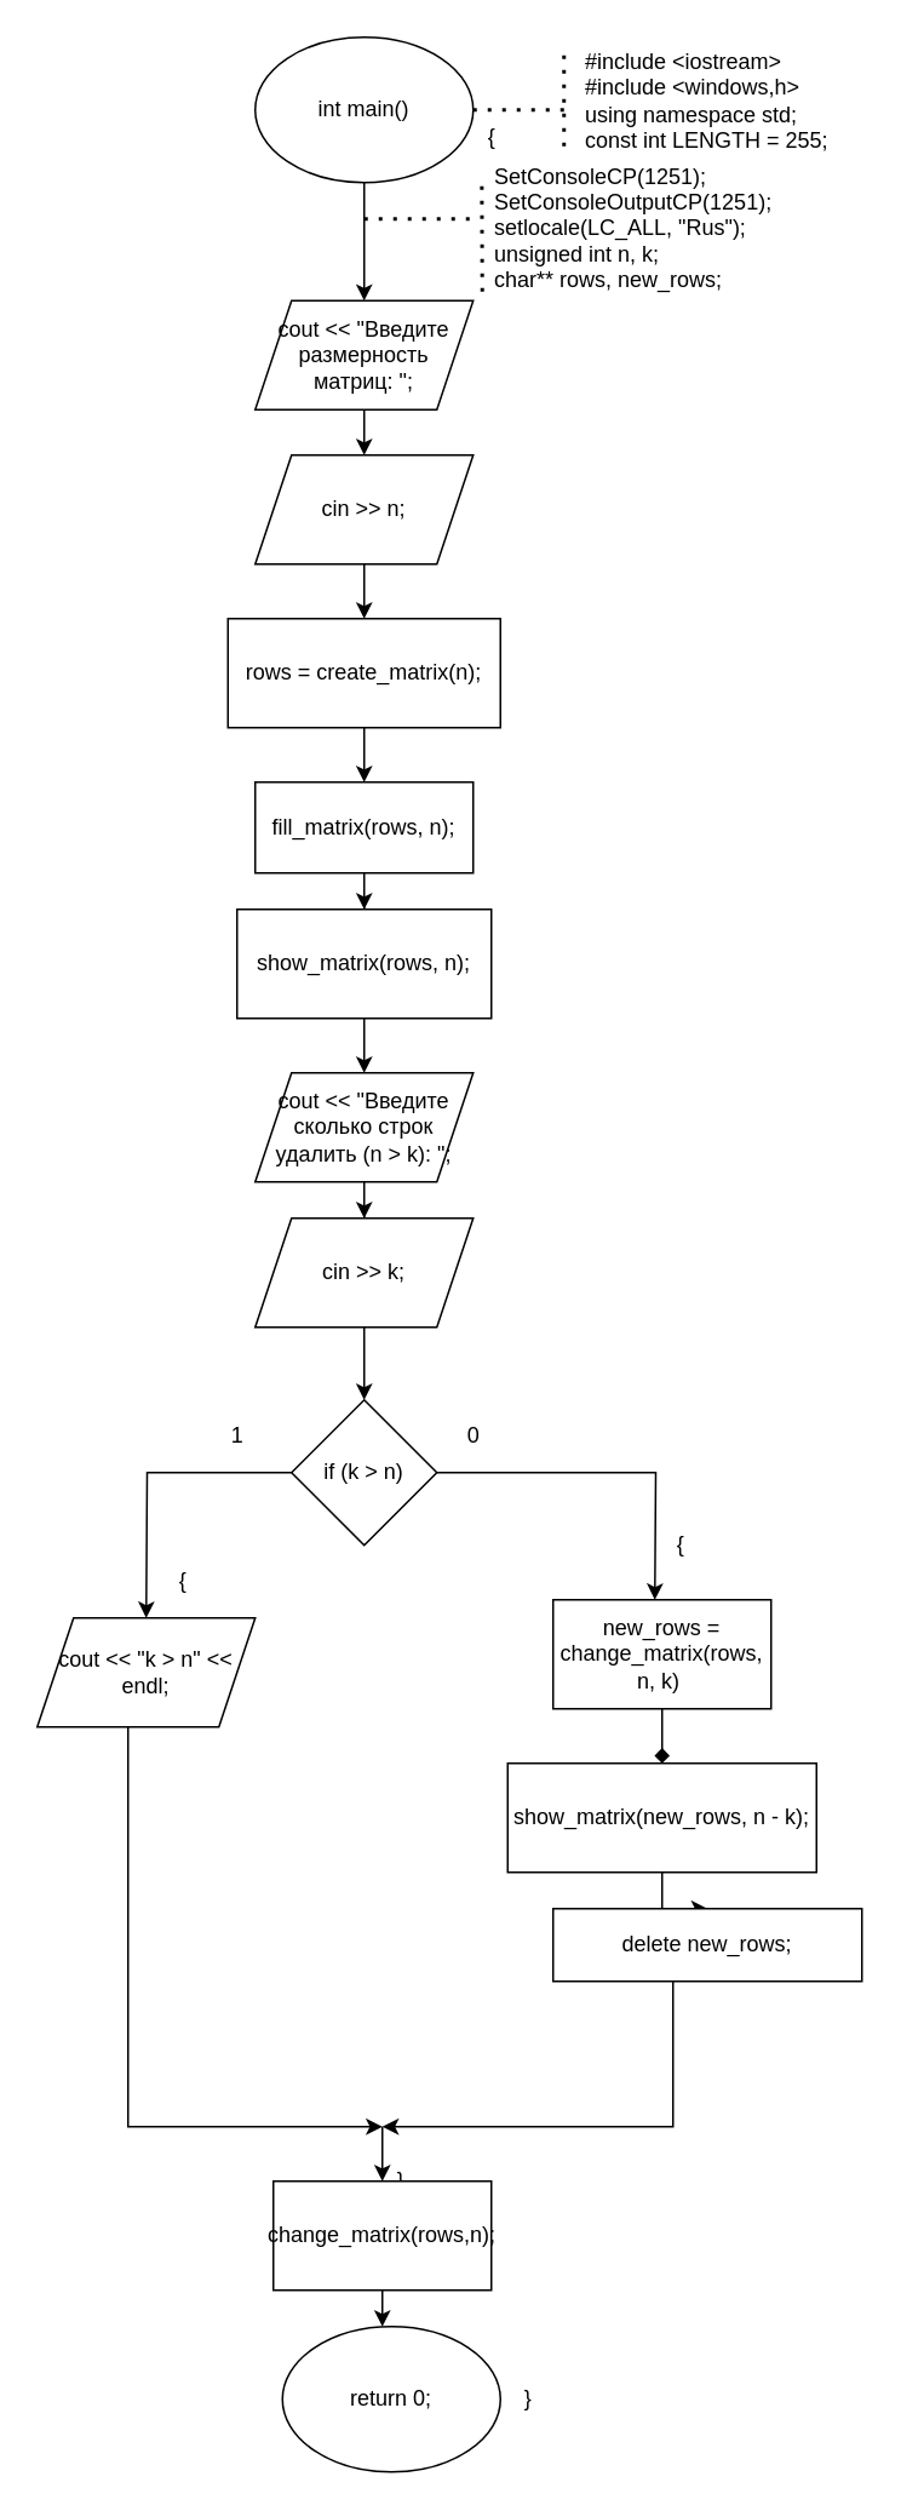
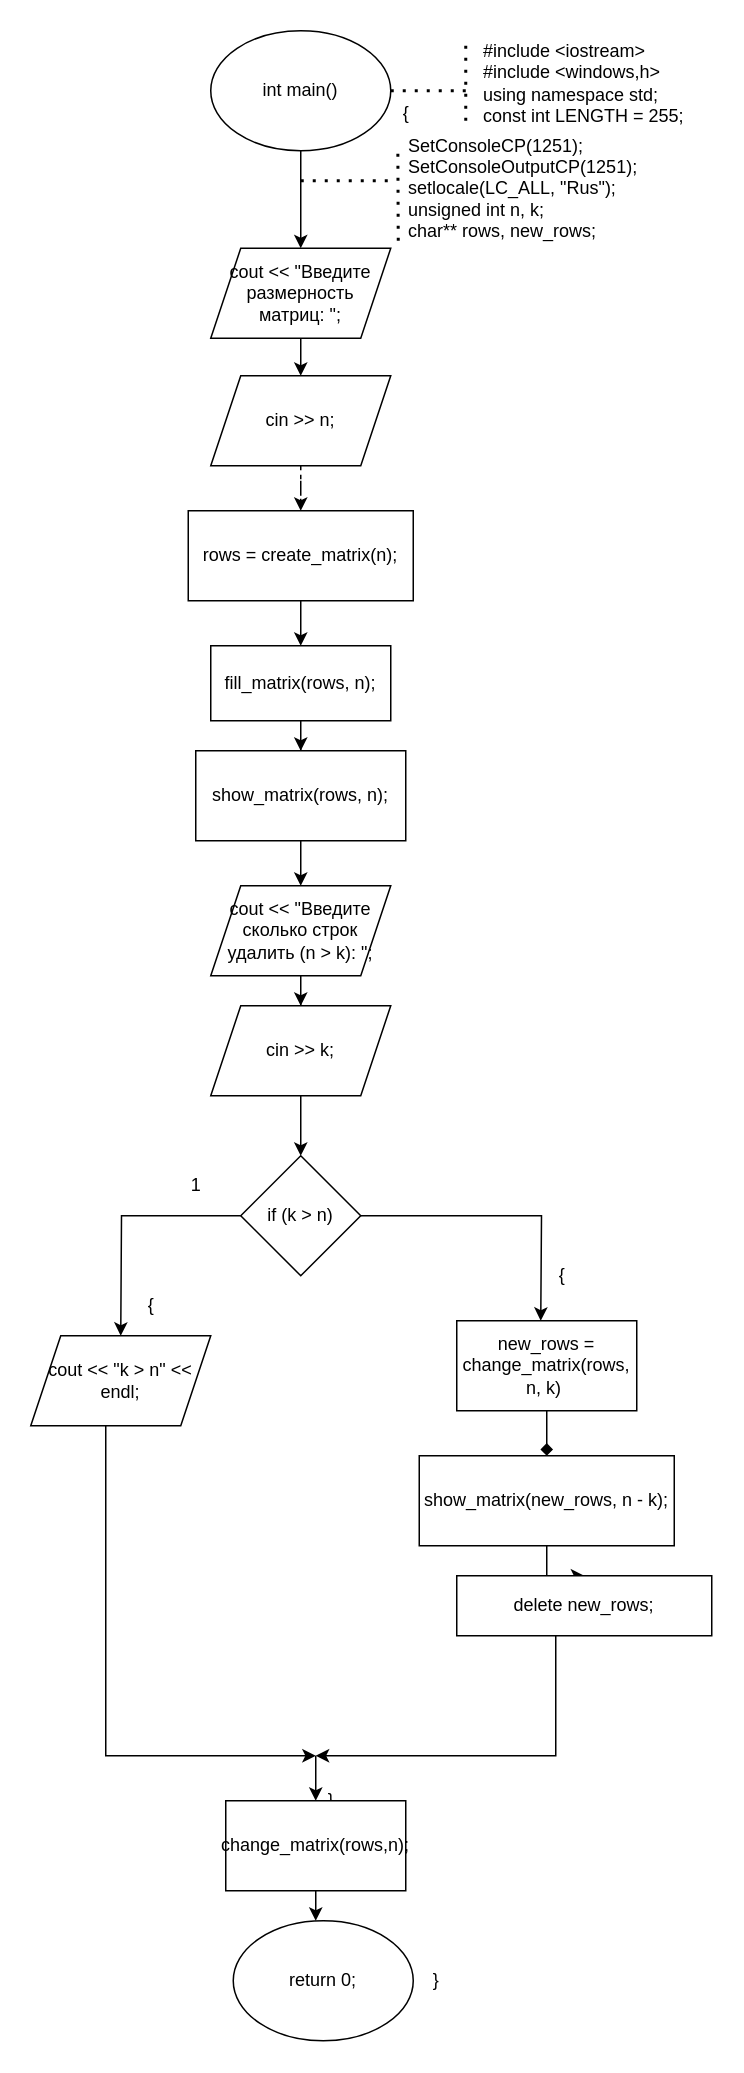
  <mxCell id="0" />
  <mxCell id="1" parent="0" />
  <mxCell id="2" style="edgeStyle=orthogonalEdgeStyle;rounded=0;orthogonalLoop=1;jettySize=auto;html=1;" parent="1" source="3" target="11" edge="1"><mxGeometry relative="1" as="geometry"><mxPoint x="200" y="160" as="targetPoint" /></mxGeometry></mxCell>
  <mxCell id="3" value="int main()" style="ellipse;whiteSpace=wrap;html=1;" parent="1" vertex="1"><mxGeometry x="140" y="20" width="120" height="80" as="geometry" /></mxCell>
  <mxCell id="4" value="{" style="text;html=1;align=center;verticalAlign=middle;resizable=0;points=[];autosize=1;" parent="1" vertex="1"><mxGeometry x="260" y="65" width="20" height="20" as="geometry" /></mxCell>
  <mxCell id="5" value="" style="endArrow=none;dashed=1;html=1;dashPattern=1 3;strokeWidth=2;exitX=1;exitY=0.5;exitDx=0;exitDy=0;" parent="1" source="3" edge="1"><mxGeometry width="50" height="50" relative="1" as="geometry"><mxPoint x="170" y="280" as="sourcePoint" /><mxPoint x="310" y="60" as="targetPoint" /></mxGeometry></mxCell>
  <mxCell id="6" value="#include &amp;lt;iostream&amp;gt;&lt;br&gt;#include &amp;lt;windows,h&amp;gt;&lt;br&gt;using namespace std;&lt;br&gt;const int LENGTH = 255;" style="text;html=1;align=left;verticalAlign=middle;resizable=0;points=[];autosize=1;" parent="1" vertex="1"><mxGeometry x="320" y="25" width="150" height="60" as="geometry" /></mxCell>
  <mxCell id="7" value="" style="endArrow=none;dashed=1;html=1;dashPattern=1 3;strokeWidth=2;" parent="1" edge="1"><mxGeometry width="50" height="50" relative="1" as="geometry"><mxPoint x="200" y="120" as="sourcePoint" /><mxPoint x="260" y="120" as="targetPoint" /></mxGeometry></mxCell>
  <mxCell id="8" value="" style="endArrow=none;dashed=1;html=1;dashPattern=1 3;strokeWidth=2;" parent="1" edge="1"><mxGeometry width="50" height="50" relative="1" as="geometry"><mxPoint x="310" y="30" as="sourcePoint" /><mxPoint x="310" y="80" as="targetPoint" /></mxGeometry></mxCell>
  <mxCell id="9" value="SetConsoleCP(1251);&lt;br&gt;SetConsoleOutputCP(1251);&lt;br&gt;setlocale(LC_ALL, &quot;Rus&quot;);&lt;br&gt;unsigned int n, k;&lt;br&gt;char** rows, new_rows;&lt;br&gt;" style="text;html=1;align=left;verticalAlign=middle;resizable=0;points=[];autosize=1;" parent="1" vertex="1"><mxGeometry x="270" y="85" width="170" height="80" as="geometry" /></mxCell>
  <mxCell id="10" style="edgeStyle=orthogonalEdgeStyle;rounded=0;orthogonalLoop=1;jettySize=auto;html=1;" parent="1" source="11" target="13" edge="1"><mxGeometry relative="1" as="geometry"><mxPoint x="200" y="250" as="targetPoint" /></mxGeometry></mxCell>
  <mxCell id="11" value="cout &amp;lt;&amp;lt; &quot;Введите размерность матриц: &quot;;" style="shape=parallelogram;perimeter=parallelogramPerimeter;whiteSpace=wrap;html=1;fixedSize=1;" parent="1" vertex="1"><mxGeometry x="140" y="165" width="120" height="60" as="geometry" /></mxCell>
- <mxCell id="12" style="edgeStyle=orthogonalEdgeStyle;rounded=0;orthogonalLoop=1;jettySize=auto;html=1;" parent="1" source="13" target="15" edge="1"><mxGeometry relative="1" as="geometry"><mxPoint x="200" y="340" as="targetPoint" /></mxGeometry></mxCell>
+ <mxCell id="12" style="edgeStyle=orthogonalEdgeStyle;rounded=0;orthogonalLoop=1;jettySize=auto;html=1;dashed=1;" parent="1" source="13" target="15" edge="1"><mxGeometry relative="1" as="geometry"><mxPoint x="200" y="340" as="targetPoint" /></mxGeometry></mxCell>
  <mxCell id="13" value="cin &amp;gt;&amp;gt; n;" style="shape=parallelogram;perimeter=parallelogramPerimeter;whiteSpace=wrap;html=1;fixedSize=1;" parent="1" vertex="1"><mxGeometry x="140" y="250" width="120" height="60" as="geometry" /></mxCell>
  <mxCell id="14" style="edgeStyle=orthogonalEdgeStyle;rounded=0;orthogonalLoop=1;jettySize=auto;html=1;" parent="1" source="15" target="17" edge="1"><mxGeometry relative="1" as="geometry"><mxPoint x="200" y="430" as="targetPoint" /></mxGeometry></mxCell>
  <mxCell id="15" value="rows = create_matrix(n);" style="rounded=0;whiteSpace=wrap;html=1;" parent="1" vertex="1"><mxGeometry x="125" y="340" width="150" height="60" as="geometry" /></mxCell>
  <mxCell id="16" style="edgeStyle=orthogonalEdgeStyle;rounded=0;orthogonalLoop=1;jettySize=auto;html=1;" parent="1" source="17" target="19" edge="1"><mxGeometry relative="1" as="geometry"><mxPoint x="200" y="510" as="targetPoint" /></mxGeometry></mxCell>
  <mxCell id="17" value="fill_matrix(rows, n);" style="rounded=0;whiteSpace=wrap;html=1;" parent="1" vertex="1"><mxGeometry x="140" y="430" width="120" height="50" as="geometry" /></mxCell>
  <mxCell id="18" style="edgeStyle=orthogonalEdgeStyle;rounded=0;orthogonalLoop=1;jettySize=auto;html=1;" parent="1" source="19" target="21" edge="1"><mxGeometry relative="1" as="geometry"><mxPoint x="200" y="590" as="targetPoint" /></mxGeometry></mxCell>
  <mxCell id="19" value="show_matrix(rows, n);" style="rounded=0;whiteSpace=wrap;html=1;" parent="1" vertex="1"><mxGeometry x="130" y="500" width="140" height="60" as="geometry" /></mxCell>
  <mxCell id="20" style="edgeStyle=orthogonalEdgeStyle;rounded=0;orthogonalLoop=1;jettySize=auto;html=1;" parent="1" source="21" target="23" edge="1"><mxGeometry relative="1" as="geometry"><mxPoint x="200" y="680" as="targetPoint" /></mxGeometry></mxCell>
  <mxCell id="21" value="cout &amp;lt;&amp;lt; &quot;Введите сколько строк удалить (n &amp;gt; k): &quot;;" style="shape=parallelogram;perimeter=parallelogramPerimeter;whiteSpace=wrap;html=1;fixedSize=1;" parent="1" vertex="1"><mxGeometry x="140" y="590" width="120" height="60" as="geometry" /></mxCell>
  <mxCell id="22" style="edgeStyle=orthogonalEdgeStyle;rounded=0;orthogonalLoop=1;jettySize=auto;html=1;" parent="1" source="23" target="26" edge="1"><mxGeometry relative="1" as="geometry"><mxPoint x="200" y="750" as="targetPoint" /></mxGeometry></mxCell>
  <mxCell id="23" value="cin &amp;gt;&amp;gt; k;" style="shape=parallelogram;perimeter=parallelogramPerimeter;whiteSpace=wrap;html=1;fixedSize=1;" parent="1" vertex="1"><mxGeometry x="140" y="670" width="120" height="60" as="geometry" /></mxCell>
  <mxCell id="24" style="edgeStyle=orthogonalEdgeStyle;rounded=0;orthogonalLoop=1;jettySize=auto;html=1;" parent="1" source="26" edge="1"><mxGeometry relative="1" as="geometry"><mxPoint x="80" y="890" as="targetPoint" /></mxGeometry></mxCell>
  <mxCell id="25" style="edgeStyle=orthogonalEdgeStyle;rounded=0;orthogonalLoop=1;jettySize=auto;html=1;" parent="1" source="26" edge="1"><mxGeometry relative="1" as="geometry"><mxPoint x="360" y="880" as="targetPoint" /></mxGeometry></mxCell>
  <mxCell id="26" value="if (k &amp;gt; n)" style="rhombus;whiteSpace=wrap;html=1;" parent="1" vertex="1"><mxGeometry x="160" y="770" width="80" height="80" as="geometry" /></mxCell>
  <mxCell id="27" value="1" style="text;html=1;align=center;verticalAlign=middle;resizable=0;points=[];autosize=1;" parent="1" vertex="1"><mxGeometry x="120" y="780" width="20" height="20" as="geometry" /></mxCell>
  <mxCell id="28" style="edgeStyle=orthogonalEdgeStyle;rounded=0;orthogonalLoop=1;jettySize=auto;html=1;" parent="1" source="29" edge="1"><mxGeometry relative="1" as="geometry"><mxPoint x="210" y="1170" as="targetPoint" /><Array as="points"><mxPoint x="70" y="1170" /></Array></mxGeometry></mxCell>
  <mxCell id="29" value="cout &amp;lt;&amp;lt; &quot;k &amp;gt; n&quot; &amp;lt;&amp;lt; endl;" style="shape=parallelogram;perimeter=parallelogramPerimeter;whiteSpace=wrap;html=1;fixedSize=1;" parent="1" vertex="1"><mxGeometry x="20" y="890" width="120" height="60" as="geometry" /></mxCell>
- <mxCell id="30" value="0" style="text;html=1;align=center;verticalAlign=middle;resizable=0;points=[];autosize=1;" parent="1" vertex="1"><mxGeometry x="250" y="780" width="20" height="20" as="geometry" /></mxCell>
  <mxCell id="31" style="edgeStyle=orthogonalEdgeStyle;rounded=0;orthogonalLoop=1;jettySize=auto;html=1;endArrow=diamond;" parent="1" source="32" target="34" edge="1"><mxGeometry relative="1" as="geometry"><mxPoint x="364" y="970" as="targetPoint" /></mxGeometry></mxCell>
  <mxCell id="32" value="new_rows = change_matrix(rows, n, k)&amp;nbsp;" style="rounded=0;whiteSpace=wrap;html=1;" parent="1" vertex="1"><mxGeometry x="304" y="880" width="120" height="60" as="geometry" /></mxCell>
  <mxCell id="33" style="edgeStyle=orthogonalEdgeStyle;rounded=0;orthogonalLoop=1;jettySize=auto;html=1;" parent="1" source="34" target="36" edge="1"><mxGeometry relative="1" as="geometry"><mxPoint x="364" y="1060" as="targetPoint" /></mxGeometry></mxCell>
  <mxCell id="34" value="show_matrix(new_rows, n - k);" style="rounded=0;whiteSpace=wrap;html=1;" parent="1" vertex="1"><mxGeometry x="279" y="970" width="170" height="60" as="geometry" /></mxCell>
  <mxCell id="35" style="edgeStyle=orthogonalEdgeStyle;rounded=0;orthogonalLoop=1;jettySize=auto;html=1;" parent="1" source="36" edge="1"><mxGeometry relative="1" as="geometry"><mxPoint x="210" y="1170" as="targetPoint" /><Array as="points"><mxPoint x="370" y="1170" /></Array></mxGeometry></mxCell>
  <mxCell id="36" value="delete new_rows;" style="rounded=0;whiteSpace=wrap;html=1;" parent="1" vertex="1"><mxGeometry x="304" y="1050" width="170" height="40" as="geometry" /></mxCell>
  <mxCell id="37" value="{" style="text;html=1;align=center;verticalAlign=middle;resizable=0;points=[];autosize=1;" parent="1" vertex="1"><mxGeometry x="364" y="840" width="20" height="20" as="geometry" /></mxCell>
  <mxCell id="38" value="{" style="text;html=1;align=center;verticalAlign=middle;resizable=0;points=[];autosize=1;" parent="1" vertex="1"><mxGeometry x="90" y="860" width="20" height="20" as="geometry" /></mxCell>
  <mxCell id="39" value="" style="endArrow=classic;html=1;" parent="1" target="42" edge="1"><mxGeometry width="50" height="50" relative="1" as="geometry"><mxPoint x="210" y="1170" as="sourcePoint" /><mxPoint x="210" y="1230" as="targetPoint" /></mxGeometry></mxCell>
  <mxCell id="40" value="}" style="text;html=1;align=center;verticalAlign=middle;resizable=0;points=[];autosize=1;" parent="1" vertex="1"><mxGeometry x="210" y="1190" width="20" height="20" as="geometry" /></mxCell>
  <mxCell id="41" style="edgeStyle=orthogonalEdgeStyle;rounded=0;orthogonalLoop=1;jettySize=auto;html=1;" parent="1" source="42" edge="1"><mxGeometry relative="1" as="geometry"><mxPoint x="210" y="1280" as="targetPoint" /></mxGeometry></mxCell>
  <mxCell id="42" value="change_matrix(rows,n);" style="rounded=0;whiteSpace=wrap;html=1;" parent="1" vertex="1"><mxGeometry x="150" y="1200" width="120" height="60" as="geometry" /></mxCell>
  <mxCell id="43" value="return 0;" style="ellipse;whiteSpace=wrap;html=1;" parent="1" vertex="1"><mxGeometry x="155" y="1280" width="120" height="80" as="geometry" /></mxCell>
  <mxCell id="44" value="}" style="text;html=1;align=center;verticalAlign=middle;resizable=0;points=[];autosize=1;" parent="1" vertex="1"><mxGeometry x="280" y="1310" width="20" height="20" as="geometry" /></mxCell>
  <mxCell id="45" value="" style="endArrow=none;dashed=1;html=1;dashPattern=1 3;strokeWidth=2;entryX=-0.031;entryY=0.152;entryDx=0;entryDy=0;entryPerimeter=0;" parent="1" target="9" edge="1"><mxGeometry width="50" height="50" relative="1" as="geometry"><mxPoint x="265" y="160" as="sourcePoint" /><mxPoint x="130" y="240" as="targetPoint" /></mxGeometry></mxCell>
